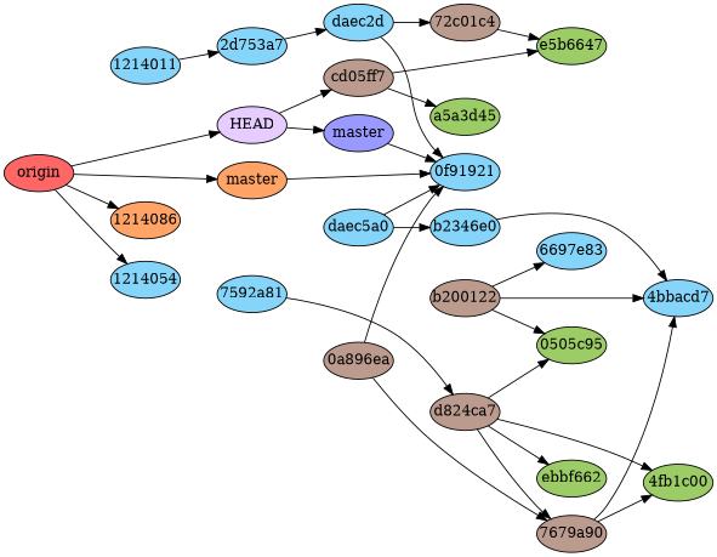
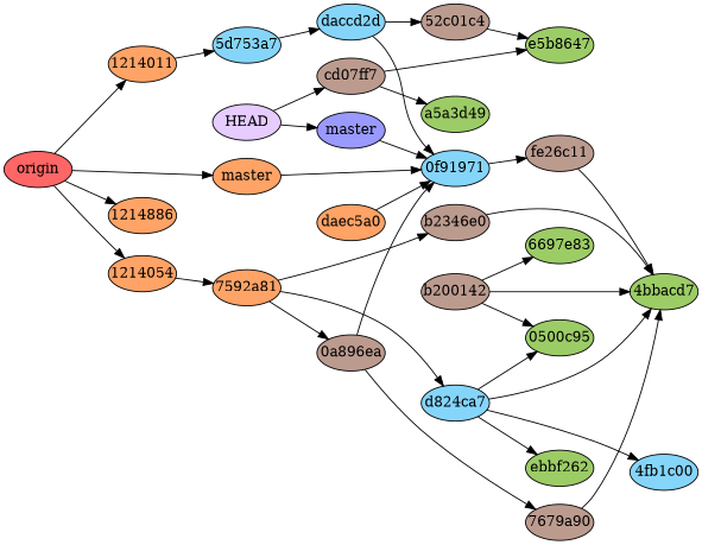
  digraph {
    rankdir=LR
    node [fillcolor="#bc9b8f" fixedsize=true style=filled]
-   n1 [fillcolor="#9ccc66" label="0505c95" width=0.95]
-   n2 [fillcolor="#85d5fa" label="4bbacd7" width=0.95]
-   n3 [fillcolor="#9ccc66" label="4fb1c00" width=0.95]
-   n4 [fillcolor="#85d5fa" label="6697e83" width=0.95]
-   n5 [fillcolor="#9ccc66" label=a5a3d45 width=0.95]
-   n6 [fillcolor="#9ccc66" label=e5b6647 width=0.95]
-   n7 [fillcolor="#9ccc66" label=ebbf662 width=0.95]
-   n8 [label="72c01c4" width=0.95]
+   n1 [fillcolor="#9ccc66" label="0500c95" width=0.95]
+   n2 [fillcolor="#9ccc66" label="4bbacd7" width=0.95]
+   n3 [fillcolor="#85d5fa" label="4fb1c00" width=0.95]
+   n4 [fillcolor="#9ccc66" label="6697e83" width=0.95]
+   n5 [fillcolor="#9ccc66" label=a5a3d49 width=0.95]
+   n6 [fillcolor="#9ccc66" label=e5b8647 width=0.95]
+   n7 [fillcolor="#9ccc66" label=ebbf262 width=0.95]
+   n8 [label="52c01c4" width=0.95]
    n9 [label="7679a90" width=0.95]
-   n10 [label=b200122 width=0.95]
-   n11 [fillcolor="#85d5fa" label=b2346e0 width=0.95]
-   n12 [label=cd05ff7 width=0.95]
-   n13 [label=d824ca7 width=0.95]
+   n10 [label=b200142 width=0.95]
+   n11 [label=b2346e0 width=0.95]
+   n12 [label=cd07ff7 width=0.95]
+   n13 [fillcolor="#85d5fa" label=d824ca7 width=0.95]
+   n14 [label=fe26c11 width=0.95]
    n15 [label="0a896ea" width=0.95]
-   n16 [fillcolor="#85d5fa" label="0f91921" width=0.95]
-   n17 [fillcolor="#85d5fa" label="2d753a7" width=0.95]
-   n18 [fillcolor="#85d5fa" label=daec2d width=0.95]
-   n19 [fillcolor="#85d5fa" label=daec5a0 width=0.95]
-   n20 [fillcolor="#85d5fa" label="7592a81" width=0.95]
+   n16 [fillcolor="#85d5fa" label="0f91971" width=0.95]
+   n17 [fillcolor="#85d5fa" label="5d753a7" width=0.95]
+   n18 [fillcolor="#85d5fa" label=daccd2d width=0.95]
+   n19 [fillcolor="#ffa366" label=daec5a0 width=0.95]
+   n20 [fillcolor="#ffa366" label="7592a81" width=0.95]
    n21 [fillcolor="#9999ff" label=master width=0.95]
    n22 [fillcolor="#e6ccff" label=HEAD width=0.95]
-   n23 [fillcolor="#85d5fa" label=1214011 width=0.95]
-   n24 [fillcolor="#85d5fa" label=1214054 width=0.95]
-   n25 [fillcolor="#ffa366" label=1214086 width=0.95]
+   n23 [fillcolor="#ffa366" label=1214011 width=0.95]
+   n24 [fillcolor="#ffa366" label=1214054 width=0.95]
+   n25 [fillcolor="#ffa366" label=1214886 width=0.95]
    n26 [fillcolor="#ffa366" label=master width=0.95]
    n27 [fillcolor="#ff6666" label=origin width=0.95]
    n8 -> n6
    n9 -> n2
-   n9 -> n3
    n10 -> n1
    n10 -> n2
    n10 -> n4
    n11 -> n2
    n12 -> n5
    n12 -> n6
    n13 -> n1
-   n13 -> n9
+   n13 -> n2
    n13 -> n3
    n13 -> n7
+   n14 -> n2
    n15 -> n9
    n15 -> n16
+   n16 -> n14
    n17 -> n18
    n18 -> n8
    n18 -> n16
-   n19 -> n11
+   n20 -> n11
    n19 -> n16
    n20 -> n13
+   n20 -> n15
    n21 -> n16
    n22 -> n12
    n22 -> n21
    n23 -> n17
+   n24 -> n20
    n26 -> n16
-   n27 -> n22
+   n27 -> n23
    n27 -> n24
    n27 -> n25
    n27 -> n26
  }
